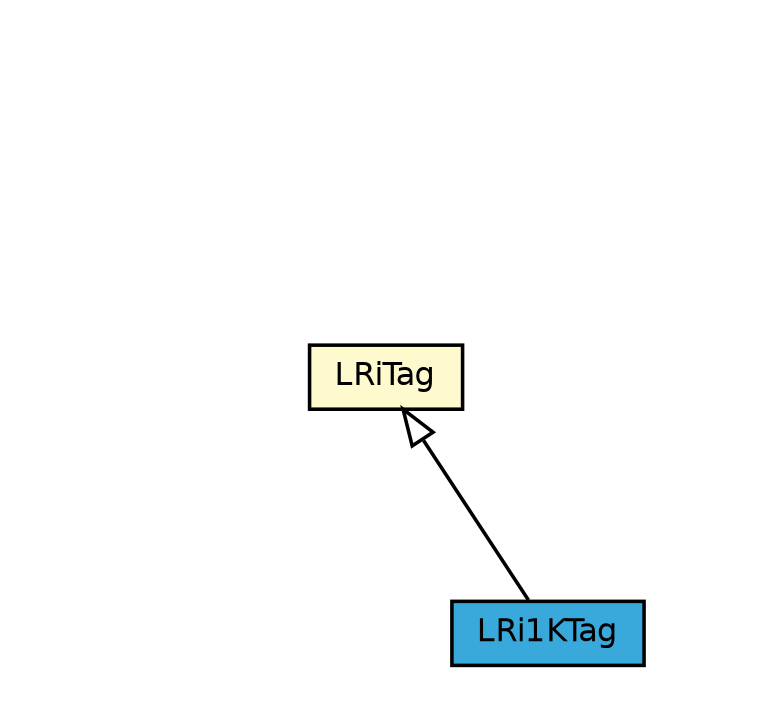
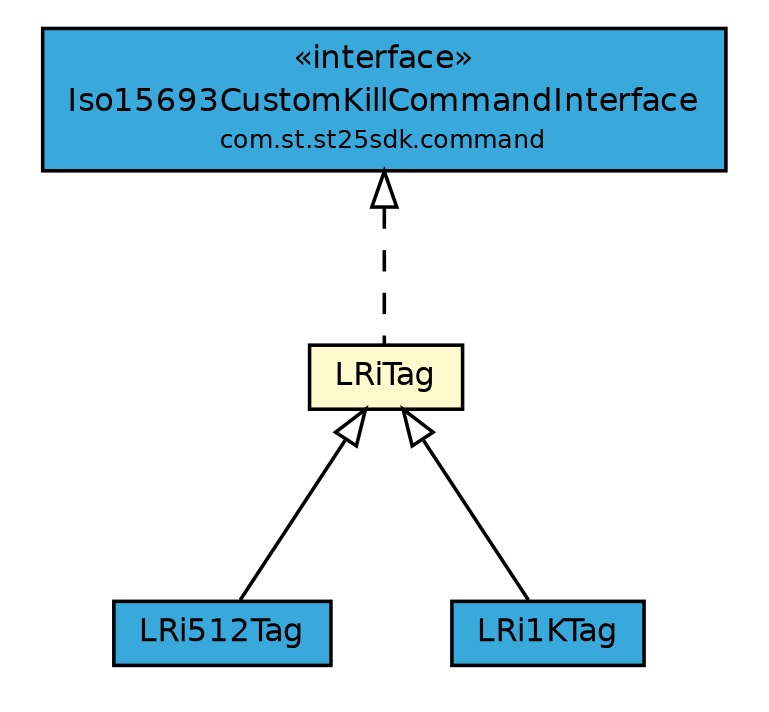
  digraph {
    fontname="DejaVu Sans"
    nodesep=0.25
    ranksep=0.5
    node [fontcolor=black fontname="DejaVu Sans" fontsize=9.0 shape=plaintext]
    edge [arrowtail=empty dir=back fontname="DejaVu Sans" fontsize=10 headport=p labelfontname=arial labelfontsize=10 tailport=p]
+   n1 [label=<<table title="com.st.st25sdk.command.Iso15693CustomKillCommandInterface" border="0" cellborder="1" cellspacing="0" cellpadding="2" port="p" bgcolor="#39a9dc" href="../../command/Iso15693CustomKillCommandInterface.html"> 		<tr><td><table border="0" cellspacing="0" cellpadding="1"> <tr><td align="center" balign="center"> &#171;interface&#187; </td></tr> <tr><td align="center" balign="center"> Iso15693CustomKillCommandInterface </td></tr> <tr><td align="center" balign="center"><font point-size="7.0"> com.st.st25sdk.command </font></td></tr> 		</table></td></tr> 		</table>>]
    n2 [label=<<table title="com.st.st25sdk.type5.lri.LRiTag" border="0" cellborder="1" cellspacing="0" cellpadding="2" port="p" bgcolor="lemonChiffon" href="./LRiTag.html"> 		<tr><td><table border="0" cellspacing="0" cellpadding="1"> <tr><td align="center" balign="center"> LRiTag </td></tr> 		</table></td></tr> 		</table>>]
+   n3 [label=<<table title="com.st.st25sdk.type5.lri.LRi512Tag" border="0" cellborder="1" cellspacing="0" cellpadding="2" port="p" bgcolor="#39a9dc" href="./LRi512Tag.html"> 		<tr><td><table border="0" cellspacing="0" cellpadding="1"> <tr><td align="center" balign="center"> LRi512Tag </td></tr> 		</table></td></tr> 		</table>>]
    n4 [label=<<table title="com.st.st25sdk.type5.lri.LRi1KTag" border="0" cellborder="1" cellspacing="0" cellpadding="2" port="p" bgcolor="#39a9dc" href="./LRi1KTag.html"> 		<tr><td><table border="0" cellspacing="0" cellpadding="1"> <tr><td align="center" balign="center"> LRi1KTag </td></tr> 		</table></td></tr> 		</table>>]
+   n1 -> n2 [style=dashed]
+   n2 -> n3
    n2 -> n4
  }
